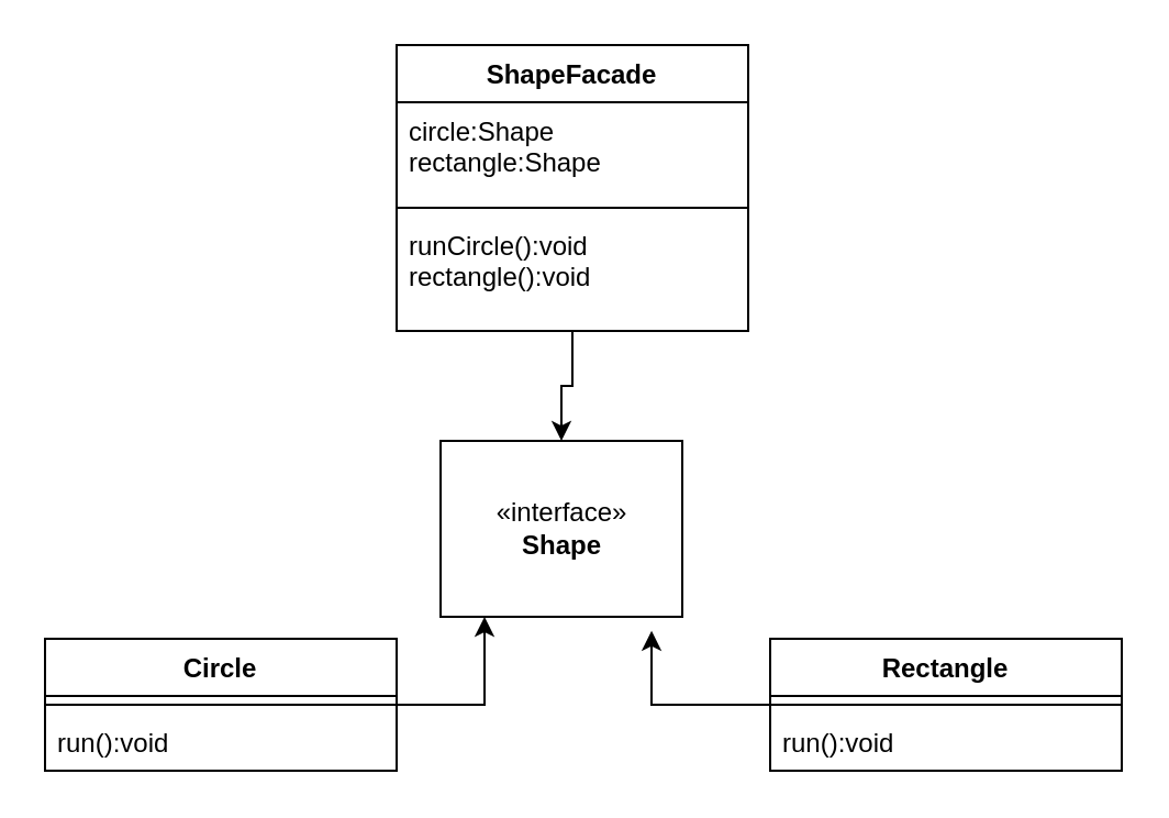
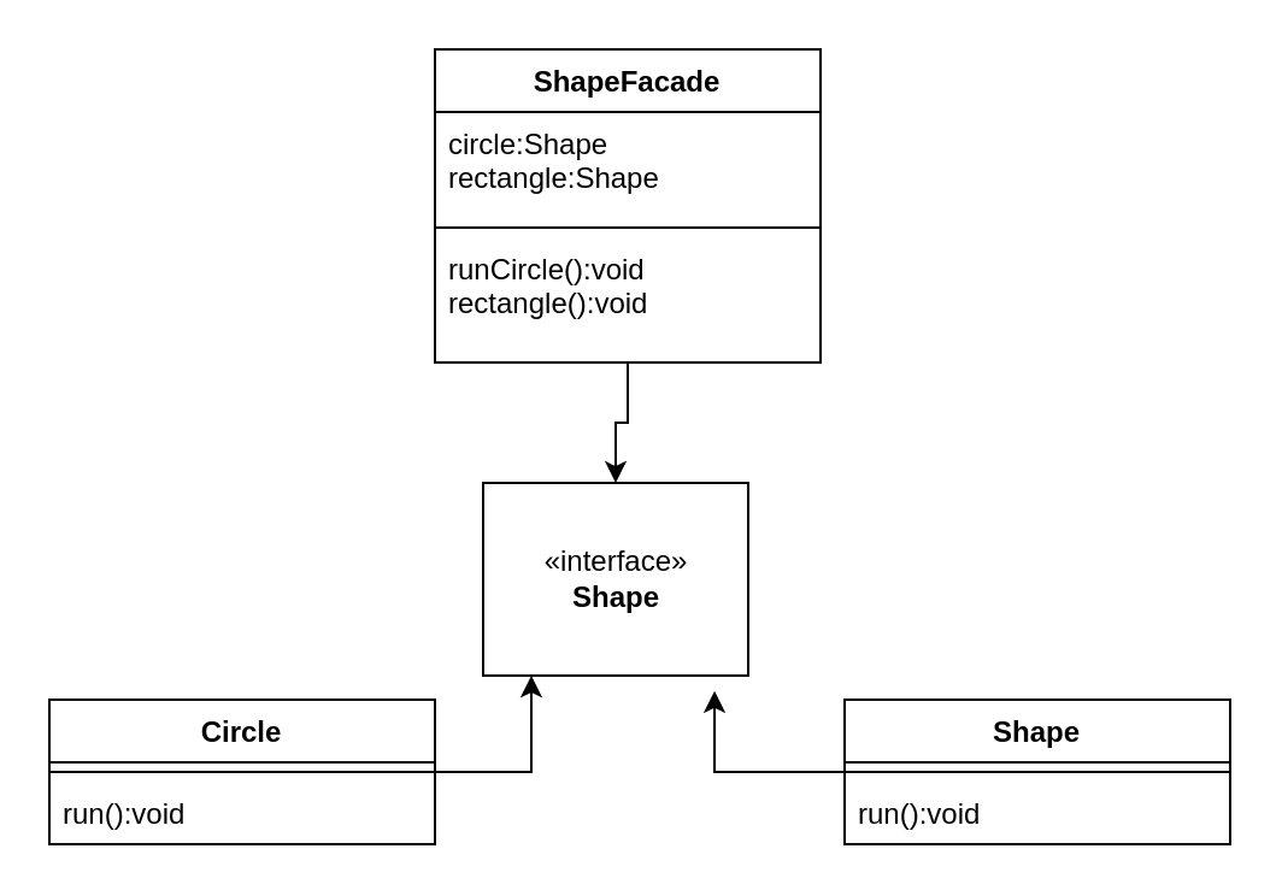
  <mxCell id="0" />
  <mxCell id="1" parent="0" />
  <mxCell id="2" value="" style="edgeStyle=orthogonalEdgeStyle;rounded=0;orthogonalLoop=1;jettySize=auto;html=1;" edge="1" parent="1" source="3" target="7"><mxGeometry relative="1" as="geometry" /></mxCell>
  <mxCell id="3" value="ShapeFacade" style="swimlane;fontStyle=1;align=center;verticalAlign=top;childLayout=stackLayout;horizontal=1;startSize=26;horizontalStack=0;resizeParent=1;resizeParentMax=0;resizeLast=0;collapsible=1;marginBottom=0;" vertex="1" parent="1"><mxGeometry x="180" y="20" width="160" height="130" as="geometry"><mxRectangle x="280" y="20" width="120" height="30" as="alternateBounds" /></mxGeometry></mxCell>
  <mxCell id="4" value="circle:Shape&#10;rectangle:Shape" style="text;strokeColor=none;fillColor=none;align=left;verticalAlign=top;spacingLeft=4;spacingRight=4;overflow=hidden;rotatable=0;points=[[0,0.5],[1,0.5]];portConstraint=eastwest;" vertex="1" parent="3"><mxGeometry y="26" width="160" height="44" as="geometry" /></mxCell>
  <mxCell id="5" value="" style="line;strokeWidth=1;fillColor=none;align=left;verticalAlign=middle;spacingTop=-1;spacingLeft=3;spacingRight=3;rotatable=0;labelPosition=right;points=[];portConstraint=eastwest;strokeColor=inherit;" vertex="1" parent="3"><mxGeometry y="70" width="160" height="8" as="geometry" /></mxCell>
  <mxCell id="6" value="runCircle():void&#10;rectangle():void" style="text;strokeColor=none;fillColor=none;align=left;verticalAlign=top;spacingLeft=4;spacingRight=4;overflow=hidden;rotatable=0;points=[[0,0.5],[1,0.5]];portConstraint=eastwest;" vertex="1" parent="3"><mxGeometry y="78" width="160" height="52" as="geometry" /></mxCell>
  <mxCell id="7" value="«interface»&lt;br&gt;&lt;b&gt;Shape&lt;/b&gt;" style="html=1;" vertex="1" parent="1"><mxGeometry x="200" y="200" width="110" height="80" as="geometry" /></mxCell>
  <mxCell id="8" style="edgeStyle=orthogonalEdgeStyle;rounded=0;orthogonalLoop=1;jettySize=auto;html=1;" edge="1" parent="1" source="9" target="7"><mxGeometry relative="1" as="geometry"><Array as="points"><mxPoint x="220" y="320" /></Array></mxGeometry></mxCell>
  <mxCell id="9" value="Circle" style="swimlane;fontStyle=1;align=center;verticalAlign=top;childLayout=stackLayout;horizontal=1;startSize=26;horizontalStack=0;resizeParent=1;resizeParentMax=0;resizeLast=0;collapsible=1;marginBottom=0;" vertex="1" parent="1"><mxGeometry x="20" y="290" width="160" height="60" as="geometry" /></mxCell>
  <mxCell id="10" value="" style="line;strokeWidth=1;fillColor=none;align=left;verticalAlign=middle;spacingTop=-1;spacingLeft=3;spacingRight=3;rotatable=0;labelPosition=right;points=[];portConstraint=eastwest;strokeColor=inherit;" vertex="1" parent="9"><mxGeometry y="26" width="160" height="8" as="geometry" /></mxCell>
  <mxCell id="11" value="run():void" style="text;strokeColor=none;fillColor=none;align=left;verticalAlign=top;spacingLeft=4;spacingRight=4;overflow=hidden;rotatable=0;points=[[0,0.5],[1,0.5]];portConstraint=eastwest;" vertex="1" parent="9"><mxGeometry y="34" width="160" height="26" as="geometry" /></mxCell>
  <mxCell id="12" style="edgeStyle=orthogonalEdgeStyle;rounded=0;orthogonalLoop=1;jettySize=auto;html=1;entryX=0.873;entryY=1.08;entryDx=0;entryDy=0;entryPerimeter=0;" edge="1" parent="1" source="13" target="7"><mxGeometry relative="1" as="geometry" /></mxCell>
- <mxCell id="13" value="Rectangle" style="swimlane;fontStyle=1;align=center;verticalAlign=top;childLayout=stackLayout;horizontal=1;startSize=26;horizontalStack=0;resizeParent=1;resizeParentMax=0;resizeLast=0;collapsible=1;marginBottom=0;" vertex="1" parent="1"><mxGeometry x="350" y="290" width="160" height="60" as="geometry" /></mxCell>
+ <mxCell id="13" value="Shape" style="swimlane;fontStyle=1;align=center;verticalAlign=top;childLayout=stackLayout;horizontal=1;startSize=26;horizontalStack=0;resizeParent=1;resizeParentMax=0;resizeLast=0;collapsible=1;marginBottom=0;" vertex="1" parent="1"><mxGeometry x="350" y="290" width="160" height="60" as="geometry" /></mxCell>
  <mxCell id="14" value="" style="line;strokeWidth=1;fillColor=none;align=left;verticalAlign=middle;spacingTop=-1;spacingLeft=3;spacingRight=3;rotatable=0;labelPosition=right;points=[];portConstraint=eastwest;strokeColor=inherit;" vertex="1" parent="13"><mxGeometry y="26" width="160" height="8" as="geometry" /></mxCell>
  <mxCell id="15" value="run():void" style="text;strokeColor=none;fillColor=none;align=left;verticalAlign=top;spacingLeft=4;spacingRight=4;overflow=hidden;rotatable=0;points=[[0,0.5],[1,0.5]];portConstraint=eastwest;" vertex="1" parent="13"><mxGeometry y="34" width="160" height="26" as="geometry" /></mxCell>
